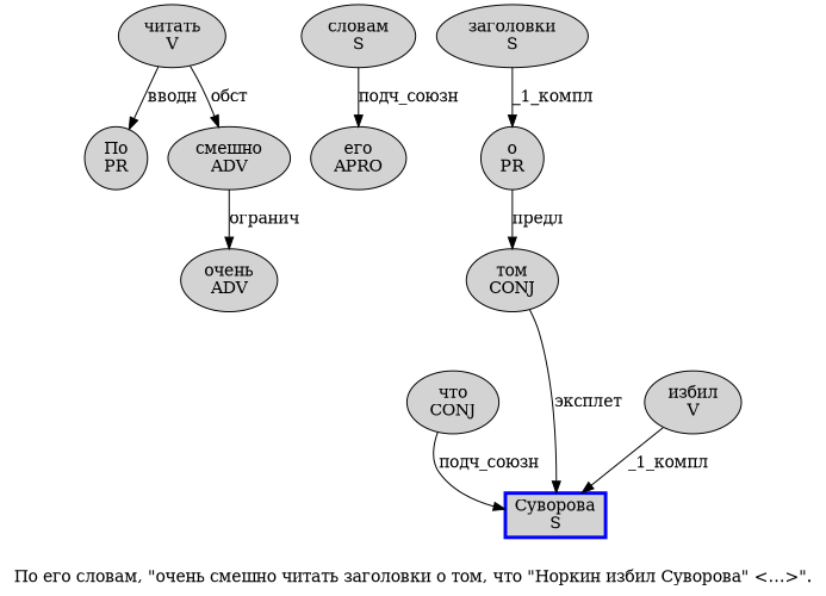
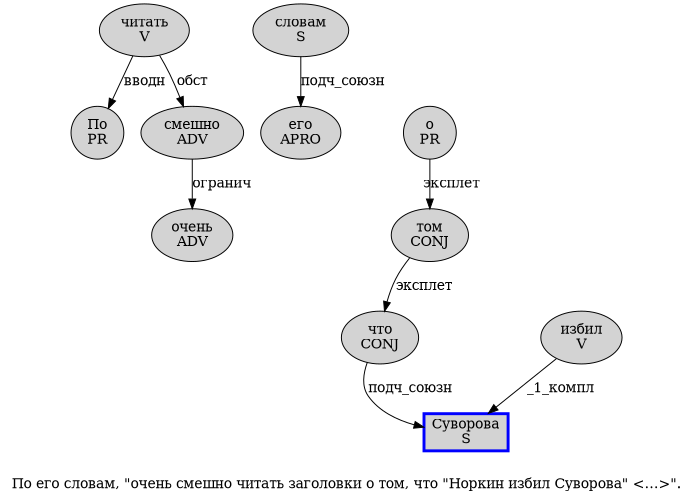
  digraph {
    label="По его словам, \"очень смешно читать заголовки о том, что \"Норкин избил Суворова\" <…>\"."
    node [fillcolor=lightgray penwidth=1 shape=ellipse style=filled]
    n1 [label="По\nPR"]
    n2 [label="словам\nS"]
    n3 [label="его\nAPRO"]
    n4 [label="очень\nADV"]
    n5 [label="смешно\nADV"]
    n6 [label="читать\nV"]
-   n7 [label="заголовки\nS"]
    n8 [label="о\nPR"]
    n9 [label="том\nCONJ"]
    n10 [label="что\nCONJ"]
    n11 [color=blue label="Суворова\nS" penwidth=3 shape=box]
    n12 [label="избил\nV"]
    n2 -> n3 [label="подч_союзн"]
    n5 -> n4 [label="огранич"]
    n6 -> n1 [label="вводн"]
    n6 -> n5 [label="обст"]
-   n7 -> n8 [label="_1_компл"]
-   n8 -> n9 [label="предл"]
-   n9 -> n11 [label="эксплет"]
+   n8 -> n9 [label="эксплет"]
+   n9 -> n10 [label="эксплет"]
    n10 -> n11 [label="подч_союзн"]
    n12 -> n11 [label="_1_компл"]
  }
